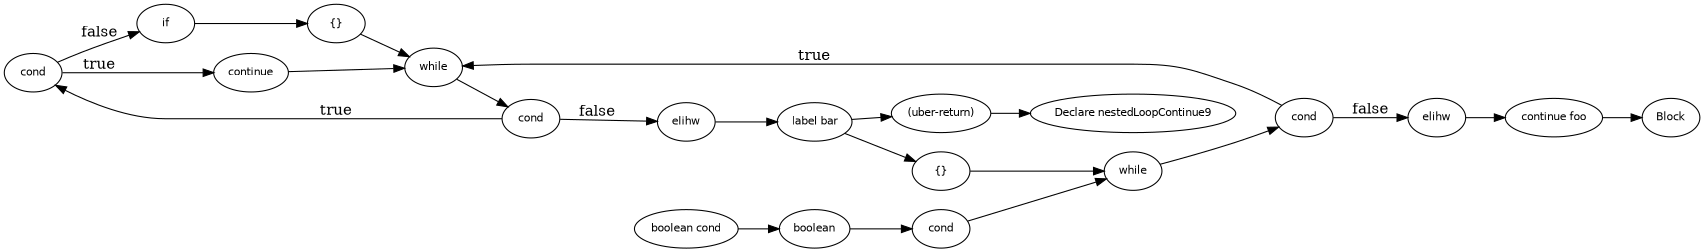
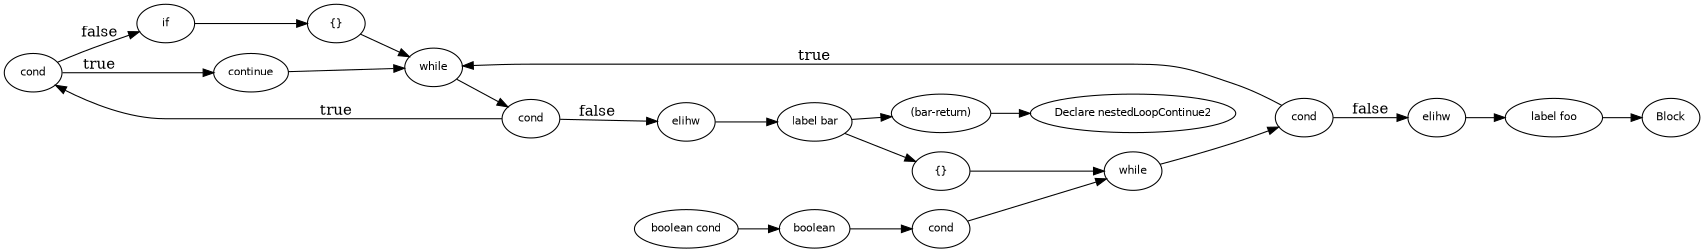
  digraph {
    rankdir=LR
    node [fontname=Helvetica fontsize=10]
    n1 [label=cond]
    n2 [label=if]
    n3 [label=continue]
    n4 [label="{}"]
    n5 [label=while]
    n6 [label=cond]
    n7 [label=elihw]
    n8 [label="label bar"]
    n9 [label="{}"]
-   n10 [label="(uber-return)"]
+   n10 [label="(bar-return)"]
    n11 [label=while]
    n12 [label=cond]
    n13 [label=elihw]
-   n14 [label="continue foo"]
+   n14 [label="label foo"]
    n15 [label=Block]
    n16 [label=cond]
    n17 [label=boolean]
    n18 [label="boolean cond"]
-   n19 [label="Declare nestedLoopContinue9"]
+   n19 [label="Declare nestedLoopContinue2"]
    n1 -> n2 [label=false]
    n1 -> n3 [label=true]
    n2 -> n4
    n3 -> n5
    n4 -> n5
    n5 -> n6
    n6 -> n1 [label=true]
    n6 -> n7 [label=false]
    n7 -> n8
    n8 -> n9
    n8 -> n10
    n9 -> n11
    n10 -> n19
    n11 -> n12
    n12 -> n5 [label=true]
    n12 -> n13 [label=false]
    n13 -> n14
    n14 -> n15
    n16 -> n11
    n17 -> n16
    n18 -> n17
  }
